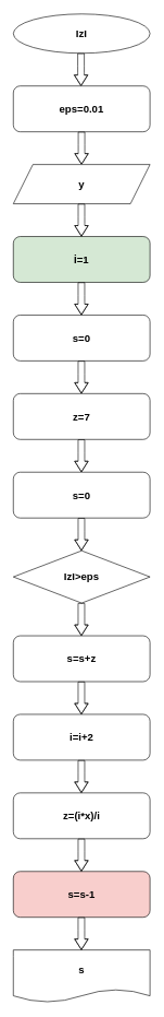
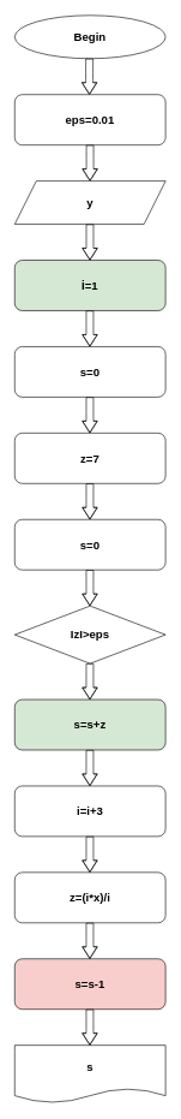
  <mxCell id="0" />
  <mxCell id="1" parent="0" />
- <mxCell id="2" value="IzI" style="ellipse;whiteSpace=wrap;html=1;perimeterSpacing=0;spacingTop=0;fontSize=16;fontStyle=1" vertex="1" parent="1"><mxGeometry x="20" y="20" width="210" height="60" as="geometry" /></mxCell>
+ <mxCell id="2" value="Begin" style="ellipse;whiteSpace=wrap;html=1;perimeterSpacing=0;spacingTop=0;fontSize=16;fontStyle=1" vertex="1" parent="1"><mxGeometry x="20" y="20" width="210" height="60" as="geometry" /></mxCell>
  <mxCell id="3" value="" style="shape=flexArrow;endArrow=classic;html=1;rounded=0;exitX=0.5;exitY=1;exitDx=0;exitDy=0;endWidth=9.697;endSize=5.067;fontSize=16;fontStyle=1" edge="1" parent="1"><mxGeometry width="50" height="50" relative="1" as="geometry"><mxPoint x="124" y="80" as="sourcePoint" /><mxPoint x="124" y="130" as="targetPoint" /><Array as="points"><mxPoint x="124" y="100" /><mxPoint x="124" y="110" /></Array></mxGeometry></mxCell>
  <mxCell id="4" value="eps=0.01" style="rounded=1;whiteSpace=wrap;html=1;fontSize=16;fontStyle=1" vertex="1" parent="1"><mxGeometry x="20" y="130" width="210" height="70" as="geometry" /></mxCell>
  <mxCell id="5" value="" style="shape=flexArrow;endArrow=classic;html=1;rounded=0;exitX=0.5;exitY=1;exitDx=0;exitDy=0;endWidth=9.697;endSize=5.067;fontSize=16;fontStyle=1" edge="1" parent="1"><mxGeometry width="50" height="50" relative="1" as="geometry"><mxPoint x="124.79" y="200" as="sourcePoint" /><mxPoint x="124.79" y="250" as="targetPoint" /><Array as="points"><mxPoint x="124.79" y="220" /><mxPoint x="124.79" y="230" /></Array></mxGeometry></mxCell>
  <mxCell id="6" value="y" style="shape=parallelogram;perimeter=parallelogramPerimeter;whiteSpace=wrap;html=1;fixedSize=1;size=30;fontSize=16;fontStyle=1" vertex="1" parent="1"><mxGeometry x="20" y="250" width="210" height="60" as="geometry" /></mxCell>
  <mxCell id="7" value="İ=1" style="rounded=1;whiteSpace=wrap;html=1;fontSize=16;fontStyle=1;fillColor=#d5e8d4;" vertex="1" parent="1"><mxGeometry x="20" y="360" width="210" height="70" as="geometry" /></mxCell>
  <mxCell id="8" value="" style="shape=flexArrow;endArrow=classic;html=1;rounded=0;exitX=0.5;exitY=1;exitDx=0;exitDy=0;endWidth=9.697;endSize=5.067;fontSize=16;fontStyle=1" edge="1" parent="1"><mxGeometry width="50" height="50" relative="1" as="geometry"><mxPoint x="124.67" y="310" as="sourcePoint" /><mxPoint x="124.67" y="360" as="targetPoint" /><Array as="points"><mxPoint x="124.67" y="330" /><mxPoint x="124.67" y="340" /></Array></mxGeometry></mxCell>
  <mxCell id="9" value="s=0" style="rounded=1;whiteSpace=wrap;html=1;fontSize=16;fontStyle=1" vertex="1" parent="1"><mxGeometry x="20" y="480" width="210" height="70" as="geometry" /></mxCell>
  <mxCell id="10" value="" style="shape=flexArrow;endArrow=classic;html=1;rounded=0;exitX=0.5;exitY=1;exitDx=0;exitDy=0;endWidth=9.697;endSize=5.067;fontSize=16;fontStyle=1" edge="1" parent="1"><mxGeometry width="50" height="50" relative="1" as="geometry"><mxPoint x="124.6" y="430" as="sourcePoint" /><mxPoint x="124.6" y="480" as="targetPoint" /><Array as="points"><mxPoint x="124.6" y="450" /><mxPoint x="124.6" y="460" /></Array></mxGeometry></mxCell>
  <mxCell id="11" value="z=7" style="rounded=1;whiteSpace=wrap;html=1;fontSize=16;fontStyle=1" vertex="1" parent="1"><mxGeometry x="20" y="600" width="210" height="70" as="geometry" /></mxCell>
  <mxCell id="12" value="" style="shape=flexArrow;endArrow=classic;html=1;rounded=0;exitX=0.5;exitY=1;exitDx=0;exitDy=0;endWidth=9.697;endSize=5.067;fontSize=16;fontStyle=1" edge="1" parent="1"><mxGeometry width="50" height="50" relative="1" as="geometry"><mxPoint x="124.6" y="550" as="sourcePoint" /><mxPoint x="124.6" y="600" as="targetPoint" /><Array as="points"><mxPoint x="124.6" y="570" /><mxPoint x="124.6" y="580" /></Array></mxGeometry></mxCell>
  <mxCell id="13" value="s=0" style="rounded=1;whiteSpace=wrap;html=1;fontSize=16;fontStyle=1" vertex="1" parent="1"><mxGeometry x="20" y="720" width="210" height="70" as="geometry" /></mxCell>
  <mxCell id="14" value="" style="shape=flexArrow;endArrow=classic;html=1;rounded=0;exitX=0.5;exitY=1;exitDx=0;exitDy=0;endWidth=9.697;endSize=5.067;fontSize=16;fontStyle=1" edge="1" parent="1"><mxGeometry width="50" height="50" relative="1" as="geometry"><mxPoint x="124.6" y="670" as="sourcePoint" /><mxPoint x="124.6" y="720" as="targetPoint" /><Array as="points"><mxPoint x="124.6" y="690" /><mxPoint x="124.6" y="700" /></Array></mxGeometry></mxCell>
  <mxCell id="15" value="" style="shape=flexArrow;endArrow=classic;html=1;rounded=0;exitX=0.5;exitY=1;exitDx=0;exitDy=0;endWidth=9.697;endSize=5.067;fontSize=16;fontStyle=1" edge="1" parent="1"><mxGeometry width="50" height="50" relative="1" as="geometry"><mxPoint x="124.62" y="790" as="sourcePoint" /><mxPoint x="124.62" y="840" as="targetPoint" /><Array as="points"><mxPoint x="124.62" y="810" /><mxPoint x="124.62" y="820" /></Array></mxGeometry></mxCell>
  <mxCell id="16" value="IzI&amp;gt;eps" style="rhombus;whiteSpace=wrap;html=1;fontSize=16;fontStyle=1" vertex="1" parent="1"><mxGeometry x="20" y="840" width="210" height="80" as="geometry" /></mxCell>
- <mxCell id="17" value="s=s+z" style="rounded=1;whiteSpace=wrap;html=1;fontSize=16;fontStyle=1" vertex="1" parent="1"><mxGeometry x="20" y="970" width="210" height="70" as="geometry" /></mxCell>
+ <mxCell id="17" value="s=s+z" style="rounded=1;whiteSpace=wrap;html=1;fontSize=16;fontStyle=1;fillColor=#d5e8d4;" vertex="1" parent="1"><mxGeometry x="20" y="970" width="210" height="70" as="geometry" /></mxCell>
  <mxCell id="18" value="" style="shape=flexArrow;endArrow=classic;html=1;rounded=0;exitX=0.5;exitY=1;exitDx=0;exitDy=0;endWidth=9.697;endSize=5.067;fontSize=16;fontStyle=1" edge="1" parent="1"><mxGeometry width="50" height="50" relative="1" as="geometry"><mxPoint x="124.6" y="920" as="sourcePoint" /><mxPoint x="124.6" y="970" as="targetPoint" /><Array as="points"><mxPoint x="124.6" y="940" /><mxPoint x="124.6" y="950" /></Array></mxGeometry></mxCell>
- <mxCell id="19" value="i=i+2" style="rounded=1;whiteSpace=wrap;html=1;fontSize=16;fontStyle=1" vertex="1" parent="1"><mxGeometry x="20" y="1090" width="210" height="70" as="geometry" /></mxCell>
+ <mxCell id="19" value="i=i+3" style="rounded=1;whiteSpace=wrap;html=1;fontSize=16;fontStyle=1" vertex="1" parent="1"><mxGeometry x="20" y="1090" width="210" height="70" as="geometry" /></mxCell>
  <mxCell id="20" value="" style="shape=flexArrow;endArrow=classic;html=1;rounded=0;exitX=0.5;exitY=1;exitDx=0;exitDy=0;endWidth=9.697;endSize=5.067;fontSize=16;fontStyle=1" edge="1" parent="1"><mxGeometry width="50" height="50" relative="1" as="geometry"><mxPoint x="124.6" y="1040" as="sourcePoint" /><mxPoint x="124.6" y="1090" as="targetPoint" /><Array as="points"><mxPoint x="124.6" y="1060" /><mxPoint x="124.6" y="1070" /></Array></mxGeometry></mxCell>
  <mxCell id="21" value="z=(i*x)/i" style="rounded=1;whiteSpace=wrap;html=1;fontSize=16;fontStyle=1" vertex="1" parent="1"><mxGeometry x="20" y="1210" width="210" height="70" as="geometry" /></mxCell>
  <mxCell id="22" value="" style="shape=flexArrow;endArrow=classic;html=1;rounded=0;exitX=0.5;exitY=1;exitDx=0;exitDy=0;endWidth=9.697;endSize=5.067;fontSize=16;fontStyle=1" edge="1" parent="1"><mxGeometry width="50" height="50" relative="1" as="geometry"><mxPoint x="124.6" y="1160" as="sourcePoint" /><mxPoint x="124.6" y="1210" as="targetPoint" /><Array as="points"><mxPoint x="124.6" y="1180" /><mxPoint x="124.6" y="1190" /></Array></mxGeometry></mxCell>
  <mxCell id="23" value="s=s-1" style="rounded=1;whiteSpace=wrap;html=1;fontSize=16;fontStyle=1;fillColor=#f8cecc;" vertex="1" parent="1"><mxGeometry x="20" y="1330" width="210" height="70" as="geometry" /></mxCell>
  <mxCell id="24" value="" style="shape=flexArrow;endArrow=classic;html=1;rounded=0;exitX=0.5;exitY=1;exitDx=0;exitDy=0;endWidth=9.697;endSize=5.067;fontSize=16;fontStyle=1" edge="1" parent="1"><mxGeometry width="50" height="50" relative="1" as="geometry"><mxPoint x="124.6" y="1280" as="sourcePoint" /><mxPoint x="124.6" y="1330" as="targetPoint" /><Array as="points"><mxPoint x="124.6" y="1300" /><mxPoint x="124.6" y="1310" /></Array></mxGeometry></mxCell>
  <mxCell id="25" value="s" style="shape=document;whiteSpace=wrap;html=1;boundedLbl=1;size=0.25;fontSize=16;fontStyle=1" vertex="1" parent="1"><mxGeometry x="20" y="1450" width="210" height="80" as="geometry" /></mxCell>
  <mxCell id="26" value="" style="shape=flexArrow;endArrow=classic;html=1;rounded=0;exitX=0.5;exitY=1;exitDx=0;exitDy=0;endWidth=9.697;endSize=5.067;fontSize=16;fontStyle=1" edge="1" parent="1"><mxGeometry width="50" height="50" relative="1" as="geometry"><mxPoint x="124.58" y="1400" as="sourcePoint" /><mxPoint x="124.58" y="1450" as="targetPoint" /><Array as="points"><mxPoint x="124.58" y="1420" /><mxPoint x="124.58" y="1430" /></Array></mxGeometry></mxCell>
